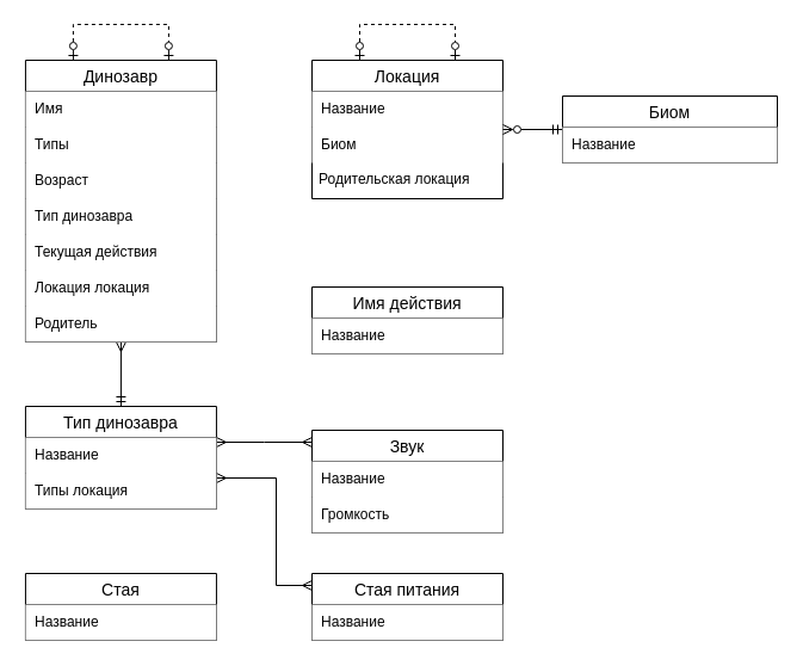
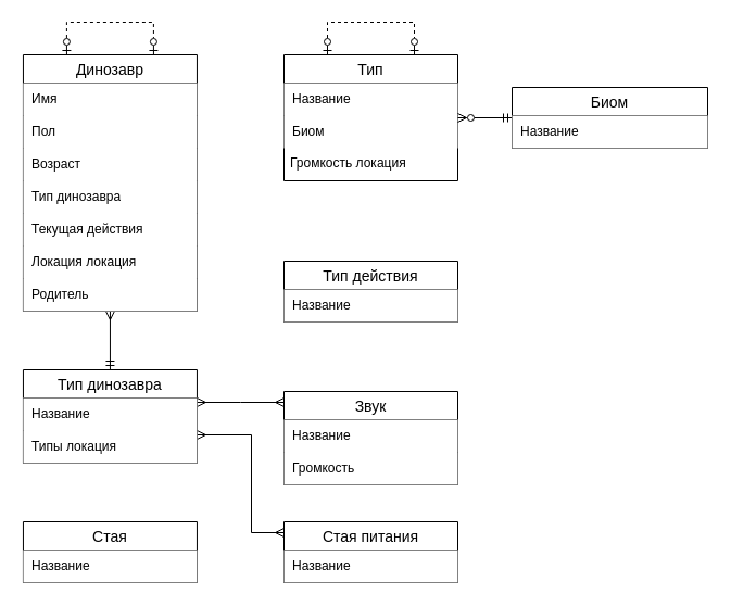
  <mxCell id="0" />
  <mxCell id="1" parent="0" />
  <mxCell id="2" style="edgeStyle=orthogonalEdgeStyle;rounded=0;orthogonalLoop=1;jettySize=auto;html=1;startArrow=ERmany;startFill=0;endArrow=ERmandOne;endFill=0;" parent="1" source="3" target="19" edge="1"><mxGeometry relative="1" as="geometry" /></mxCell>
  <mxCell id="3" value="Динозавр" style="swimlane;fontStyle=0;childLayout=stackLayout;horizontal=1;startSize=26;horizontalStack=0;resizeParent=1;resizeParentMax=0;resizeLast=0;collapsible=1;marginBottom=0;align=center;fontSize=14;" parent="1" vertex="1"><mxGeometry x="20.94" y="50" width="160" height="236" as="geometry" /></mxCell>
  <mxCell id="4" value="Имя" style="shape=partialRectangle;connectable=0;top=0;left=0;bottom=0;right=0;align=left;spacingLeft=6;overflow=hidden;whiteSpace=wrap;html=1;" parent="3" vertex="1"><mxGeometry y="26" width="160" height="30" as="geometry"><mxRectangle width="150" height="30" as="alternateBounds" /></mxGeometry></mxCell>
- <mxCell id="5" value="Типы" style="shape=partialRectangle;connectable=0;top=0;left=0;bottom=0;right=0;align=left;spacingLeft=6;overflow=hidden;whiteSpace=wrap;html=1;" parent="3" vertex="1"><mxGeometry y="56" width="160" height="30" as="geometry"><mxRectangle width="150" height="30" as="alternateBounds" /></mxGeometry></mxCell>
+ <mxCell id="5" value="Пол" style="shape=partialRectangle;connectable=0;top=0;left=0;bottom=0;right=0;align=left;spacingLeft=6;overflow=hidden;whiteSpace=wrap;html=1;" parent="3" vertex="1"><mxGeometry y="56" width="160" height="30" as="geometry"><mxRectangle width="150" height="30" as="alternateBounds" /></mxGeometry></mxCell>
  <mxCell id="6" value="Возраст" style="shape=partialRectangle;connectable=0;top=0;left=0;bottom=0;right=0;align=left;spacingLeft=6;overflow=hidden;whiteSpace=wrap;html=1;" parent="3" vertex="1"><mxGeometry y="86" width="160" height="30" as="geometry"><mxRectangle width="150" height="30" as="alternateBounds" /></mxGeometry></mxCell>
  <mxCell id="7" value="Тип динозавра" style="shape=partialRectangle;connectable=0;top=0;left=0;bottom=0;right=0;align=left;spacingLeft=6;overflow=hidden;whiteSpace=wrap;html=1;" parent="3" vertex="1"><mxGeometry y="116" width="160" height="30" as="geometry"><mxRectangle width="150" height="30" as="alternateBounds" /></mxGeometry></mxCell>
  <mxCell id="8" value="Текущая действия" style="shape=partialRectangle;connectable=0;top=0;left=0;bottom=0;right=0;align=left;spacingLeft=6;overflow=hidden;whiteSpace=wrap;html=1;" parent="3" vertex="1"><mxGeometry y="146" width="160" height="30" as="geometry"><mxRectangle width="150" height="30" as="alternateBounds" /></mxGeometry></mxCell>
  <mxCell id="9" value="Локация локация" style="shape=partialRectangle;connectable=0;top=0;left=0;bottom=0;right=0;align=left;spacingLeft=6;overflow=hidden;whiteSpace=wrap;html=1;" parent="3" vertex="1"><mxGeometry y="176" width="160" height="30" as="geometry"><mxRectangle width="150" height="30" as="alternateBounds" /></mxGeometry></mxCell>
  <mxCell id="10" value="Родитель" style="shape=partialRectangle;connectable=0;top=0;left=0;bottom=0;right=0;align=left;spacingLeft=6;overflow=hidden;whiteSpace=wrap;html=1;" parent="3" vertex="1"><mxGeometry y="206" width="160" height="30" as="geometry"><mxRectangle width="150" height="30" as="alternateBounds" /></mxGeometry></mxCell>
- <mxCell id="11" value="Локация" style="swimlane;fontStyle=0;childLayout=stackLayout;horizontal=1;startSize=26;horizontalStack=0;resizeParent=1;resizeParentMax=0;resizeLast=0;collapsible=1;marginBottom=0;align=center;fontSize=14;" parent="1" vertex="1"><mxGeometry x="261" y="50" width="160" height="116" as="geometry" /></mxCell>
+ <mxCell id="11" value="Тип" style="swimlane;fontStyle=0;childLayout=stackLayout;horizontal=1;startSize=26;horizontalStack=0;resizeParent=1;resizeParentMax=0;resizeLast=0;collapsible=1;marginBottom=0;align=center;fontSize=14;" parent="1" vertex="1"><mxGeometry x="261" y="50" width="160" height="116" as="geometry" /></mxCell>
  <mxCell id="12" value="Название" style="shape=partialRectangle;connectable=0;top=0;left=0;bottom=0;right=0;align=left;spacingLeft=6;overflow=hidden;whiteSpace=wrap;html=1;" parent="11" vertex="1"><mxGeometry y="26" width="160" height="30" as="geometry"><mxRectangle width="150" height="30" as="alternateBounds" /></mxGeometry></mxCell>
  <mxCell id="13" value="Биом" style="shape=partialRectangle;connectable=0;top=0;left=0;bottom=0;right=0;align=left;spacingLeft=6;overflow=hidden;whiteSpace=wrap;html=1;" parent="11" vertex="1"><mxGeometry y="56" width="160" height="30" as="geometry"><mxRectangle width="150" height="30" as="alternateBounds" /></mxGeometry></mxCell>
- <mxCell id="14" value="Родительская локация" style="text;spacingLeft=4;spacingRight=4;overflow=hidden;rotatable=0;points=[[0,0.5],[1,0.5]];portConstraint=eastwest;fontSize=12;whiteSpace=wrap;html=1;" parent="11" vertex="1"><mxGeometry y="86" width="160" height="30" as="geometry" /></mxCell>
+ <mxCell id="14" value="Громкость локация" style="text;spacingLeft=4;spacingRight=4;overflow=hidden;rotatable=0;points=[[0,0.5],[1,0.5]];portConstraint=eastwest;fontSize=12;whiteSpace=wrap;html=1;" parent="11" vertex="1"><mxGeometry y="86" width="160" height="30" as="geometry" /></mxCell>
  <mxCell id="15" value="Стая" style="swimlane;fontStyle=0;childLayout=stackLayout;horizontal=1;startSize=26;horizontalStack=0;resizeParent=1;resizeParentMax=0;resizeLast=0;collapsible=1;marginBottom=0;align=center;fontSize=14;" parent="1" vertex="1"><mxGeometry x="20.94" y="480" width="160" height="56" as="geometry" /></mxCell>
  <mxCell id="16" value="Название" style="shape=partialRectangle;connectable=0;top=0;left=0;bottom=0;right=0;align=left;spacingLeft=6;overflow=hidden;whiteSpace=wrap;html=1;" parent="15" vertex="1"><mxGeometry y="26" width="160" height="30" as="geometry"><mxRectangle width="150" height="30" as="alternateBounds" /></mxGeometry></mxCell>
  <mxCell id="17" style="edgeStyle=orthogonalEdgeStyle;rounded=0;orthogonalLoop=1;jettySize=auto;html=1;startArrow=ERmany;startFill=0;endArrow=ERmany;endFill=0;" parent="1" source="19" target="22" edge="1"><mxGeometry relative="1" as="geometry"><Array as="points"><mxPoint x="221" y="370" /><mxPoint x="221" y="370" /></Array></mxGeometry></mxCell>
  <mxCell id="18" style="edgeStyle=orthogonalEdgeStyle;rounded=0;orthogonalLoop=1;jettySize=auto;html=1;strokeColor=default;align=center;verticalAlign=middle;fontFamily=Helvetica;fontSize=11;fontColor=default;labelBackgroundColor=default;startArrow=ERmany;startFill=0;endArrow=ERmany;endFill=0;" parent="1" source="19" target="32" edge="1"><mxGeometry relative="1" as="geometry"><Array as="points"><mxPoint x="231" y="400" /><mxPoint x="231" y="490" /></Array></mxGeometry></mxCell>
  <mxCell id="19" value="Тип динозавра" style="swimlane;fontStyle=0;childLayout=stackLayout;horizontal=1;startSize=26;horizontalStack=0;resizeParent=1;resizeParentMax=0;resizeLast=0;collapsible=1;marginBottom=0;align=center;fontSize=14;" parent="1" vertex="1"><mxGeometry x="20.94" y="340" width="160" height="86" as="geometry" /></mxCell>
  <mxCell id="20" value="Название" style="shape=partialRectangle;connectable=0;top=0;left=0;bottom=0;right=0;align=left;spacingLeft=6;overflow=hidden;whiteSpace=wrap;html=1;" parent="19" vertex="1"><mxGeometry y="26" width="160" height="30" as="geometry"><mxRectangle width="150" height="30" as="alternateBounds" /></mxGeometry></mxCell>
  <mxCell id="21" value="Типы локация" style="shape=partialRectangle;connectable=0;top=0;left=0;bottom=0;right=0;align=left;spacingLeft=6;overflow=hidden;whiteSpace=wrap;html=1;" parent="19" vertex="1"><mxGeometry y="56" width="160" height="30" as="geometry"><mxRectangle width="150" height="30" as="alternateBounds" /></mxGeometry></mxCell>
  <mxCell id="22" value="Звук" style="swimlane;fontStyle=0;childLayout=stackLayout;horizontal=1;startSize=26;horizontalStack=0;resizeParent=1;resizeParentMax=0;resizeLast=0;collapsible=1;marginBottom=0;align=center;fontSize=14;" parent="1" vertex="1"><mxGeometry x="261" y="360" width="160" height="86" as="geometry" /></mxCell>
  <mxCell id="23" value="Название" style="shape=partialRectangle;connectable=0;top=0;left=0;bottom=0;right=0;align=left;spacingLeft=6;overflow=hidden;whiteSpace=wrap;html=1;" parent="22" vertex="1"><mxGeometry y="26" width="160" height="30" as="geometry"><mxRectangle width="150" height="30" as="alternateBounds" /></mxGeometry></mxCell>
  <mxCell id="24" value="Громкость" style="shape=partialRectangle;connectable=0;top=0;left=0;bottom=0;right=0;align=left;spacingLeft=6;overflow=hidden;whiteSpace=wrap;html=1;" parent="22" vertex="1"><mxGeometry y="56" width="160" height="30" as="geometry"><mxRectangle width="150" height="30" as="alternateBounds" /></mxGeometry></mxCell>
  <mxCell id="25" style="edgeStyle=orthogonalEdgeStyle;rounded=0;orthogonalLoop=1;jettySize=auto;html=1;entryX=0.75;entryY=0;entryDx=0;entryDy=0;exitX=0.25;exitY=0;exitDx=0;exitDy=0;endArrow=ERzeroToOne;endFill=0;startArrow=ERzeroToOne;startFill=0;dashed=1;" parent="1" source="3" target="3" edge="1"><mxGeometry relative="1" as="geometry"><Array as="points"><mxPoint x="61" y="20" /><mxPoint x="141" y="20" /></Array></mxGeometry></mxCell>
  <mxCell id="26" style="edgeStyle=orthogonalEdgeStyle;rounded=0;orthogonalLoop=1;jettySize=auto;html=1;endArrow=ERzeroToMany;endFill=0;startArrow=ERmandOne;startFill=0;" parent="1" source="27" target="11" edge="1"><mxGeometry relative="1" as="geometry"><Array as="points" /></mxGeometry></mxCell>
  <mxCell id="27" value="Биом" style="swimlane;fontStyle=0;childLayout=stackLayout;horizontal=1;startSize=26;horizontalStack=0;resizeParent=1;resizeParentMax=0;resizeLast=0;collapsible=1;marginBottom=0;align=center;fontSize=14;" parent="1" vertex="1"><mxGeometry x="471" y="80" width="180" height="56" as="geometry" /></mxCell>
  <mxCell id="28" value="Название" style="shape=partialRectangle;connectable=0;top=0;left=0;bottom=0;right=0;align=left;spacingLeft=6;overflow=hidden;whiteSpace=wrap;html=1;" parent="27" vertex="1"><mxGeometry y="26" width="180" height="30" as="geometry"><mxRectangle width="150" height="30" as="alternateBounds" /></mxGeometry></mxCell>
- <mxCell id="29" value="Имя действия" style="swimlane;fontStyle=0;childLayout=stackLayout;horizontal=1;startSize=26;horizontalStack=0;resizeParent=1;resizeParentMax=0;resizeLast=0;collapsible=1;marginBottom=0;align=center;fontSize=14;" parent="1" vertex="1"><mxGeometry x="261" y="240" width="160" height="56" as="geometry" /></mxCell>
+ <mxCell id="29" value="Тип действия" style="swimlane;fontStyle=0;childLayout=stackLayout;horizontal=1;startSize=26;horizontalStack=0;resizeParent=1;resizeParentMax=0;resizeLast=0;collapsible=1;marginBottom=0;align=center;fontSize=14;" parent="1" vertex="1"><mxGeometry x="261" y="240" width="160" height="56" as="geometry" /></mxCell>
  <mxCell id="30" value="Название" style="shape=partialRectangle;connectable=0;top=0;left=0;bottom=0;right=0;align=left;spacingLeft=6;overflow=hidden;whiteSpace=wrap;html=1;" parent="29" vertex="1"><mxGeometry y="26" width="160" height="30" as="geometry"><mxRectangle width="150" height="30" as="alternateBounds" /></mxGeometry></mxCell>
  <mxCell id="31" style="edgeStyle=orthogonalEdgeStyle;rounded=0;orthogonalLoop=1;jettySize=auto;html=1;entryX=0.75;entryY=0;entryDx=0;entryDy=0;exitX=0.25;exitY=0;exitDx=0;exitDy=0;endArrow=ERzeroToOne;endFill=0;startArrow=ERzeroToOne;startFill=0;dashed=1;" parent="1" source="11" target="11" edge="1"><mxGeometry relative="1" as="geometry"><mxPoint x="301" y="50" as="sourcePoint" /><mxPoint x="381" y="50" as="targetPoint" /><Array as="points"><mxPoint x="301" y="20" /><mxPoint x="381" y="20" /></Array></mxGeometry></mxCell>
  <mxCell id="32" value="Стая питания" style="swimlane;fontStyle=0;childLayout=stackLayout;horizontal=1;startSize=26;horizontalStack=0;resizeParent=1;resizeParentMax=0;resizeLast=0;collapsible=1;marginBottom=0;align=center;fontSize=14;" parent="1" vertex="1"><mxGeometry x="261" y="480" width="160" height="56" as="geometry" /></mxCell>
  <mxCell id="33" value="Название" style="shape=partialRectangle;connectable=0;top=0;left=0;bottom=0;right=0;align=left;spacingLeft=6;overflow=hidden;whiteSpace=wrap;html=1;" parent="32" vertex="1"><mxGeometry y="26" width="160" height="30" as="geometry"><mxRectangle width="150" height="30" as="alternateBounds" /></mxGeometry></mxCell>
